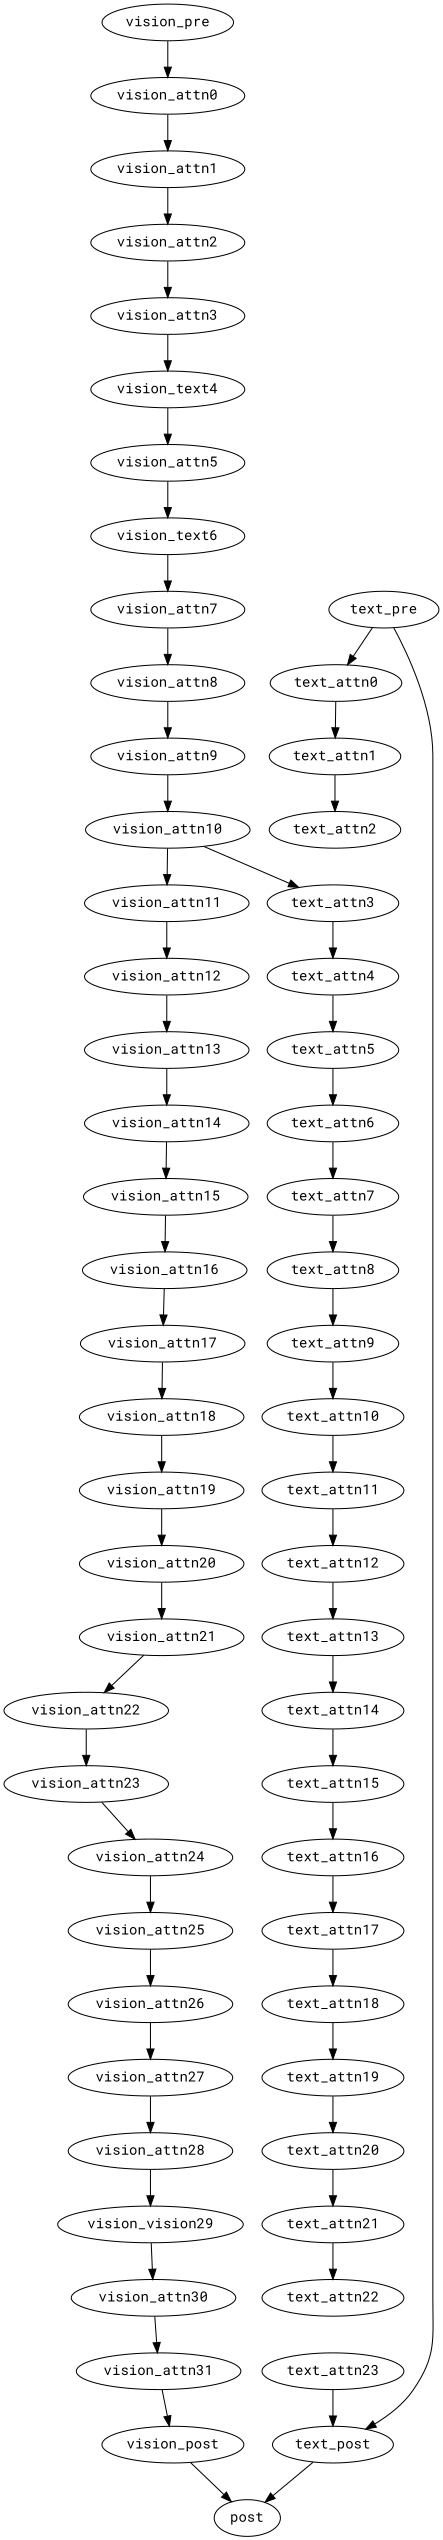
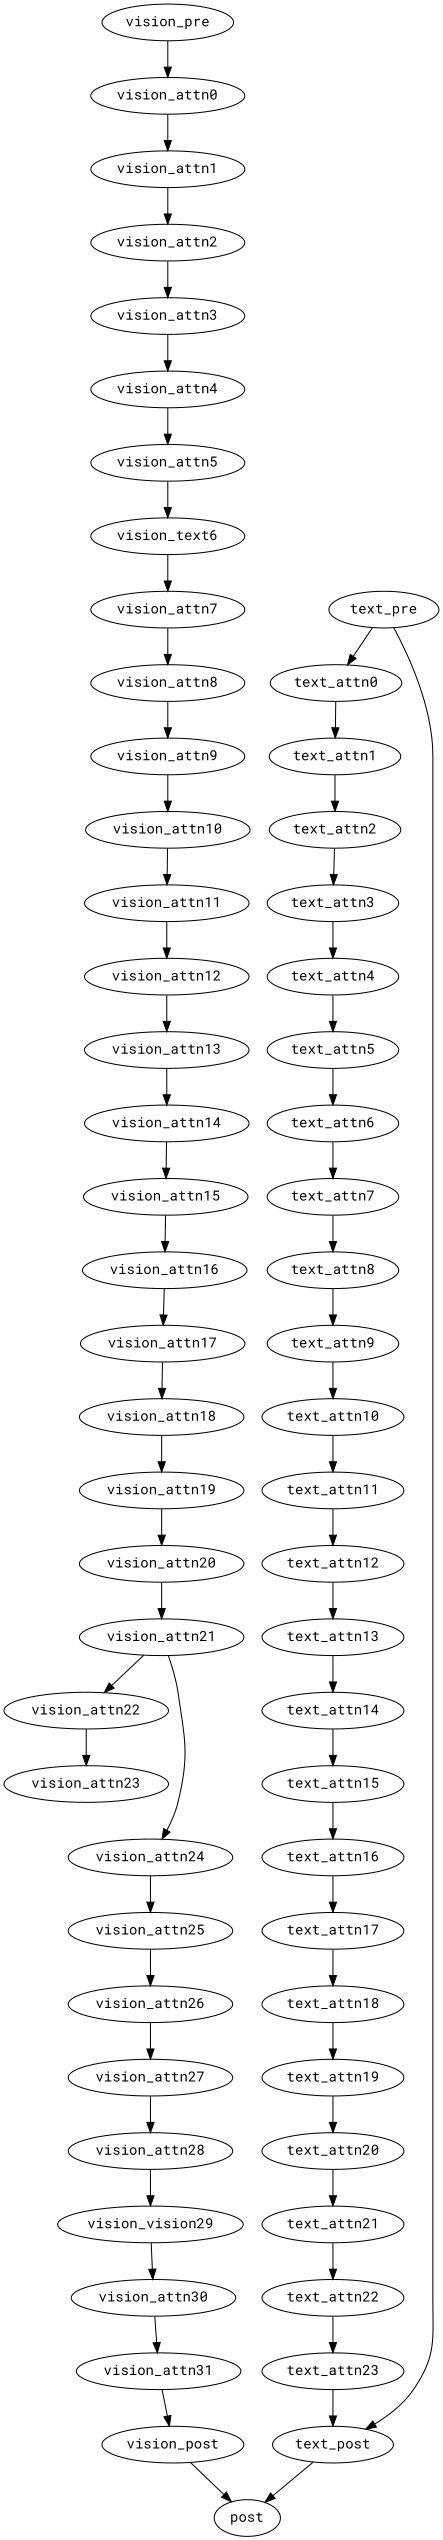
  digraph {
    fontname="Roboto Mono"
    node [fontname="Roboto Mono"]
    edge [fontname="Roboto Mono" map_out_in="0_0"]
    n1 [label=vision_pre]
    n2 [label=vision_attn0]
    n3 [label=vision_attn1]
    n4 [label=vision_attn2]
    n5 [label=vision_attn3]
-   n6 [label=vision_text4]
+   n6 [label=vision_attn4]
    n7 [label=vision_attn5]
    n8 [label=vision_text6]
    n9 [label=vision_attn7]
    n10 [label=vision_attn8]
    n11 [label=vision_attn9]
    n12 [label=vision_attn10]
    n13 [label=vision_attn11]
    n14 [label=vision_attn12]
    n15 [label=vision_attn13]
    n16 [label=vision_attn14]
    n17 [label=vision_attn15]
    n18 [label=vision_attn16]
    n19 [label=vision_attn17]
    n20 [label=vision_attn18]
    n21 [label=vision_attn19]
    n22 [label=vision_attn20]
    n23 [label=vision_attn21]
    n24 [label=vision_attn22]
    n25 [label=vision_attn23]
    n26 [label=vision_attn24]
    n27 [label=vision_attn25]
    n28 [label=vision_attn26]
    n29 [label=vision_attn27]
    n30 [label=vision_attn28]
    n31 [label=vision_vision29]
    n32 [label=vision_attn30]
    n33 [label=vision_attn31]
    n34 [label=vision_post]
    n35 [label=post]
    n36 [label=text_pre]
    n37 [label=text_attn0]
    n38 [label=text_post]
    n39 [label=text_attn1]
    n40 [label=text_attn2]
    n41 [label=text_attn3]
    n42 [label=text_attn4]
    n43 [label=text_attn5]
    n44 [label=text_attn6]
    n45 [label=text_attn7]
    n46 [label=text_attn8]
    n47 [label=text_attn9]
    n48 [label=text_attn10]
    n49 [label=text_attn11]
    n50 [label=text_attn12]
    n51 [label=text_attn13]
    n52 [label=text_attn14]
    n53 [label=text_attn15]
    n54 [label=text_attn16]
    n55 [label=text_attn17]
    n56 [label=text_attn18]
    n57 [label=text_attn19]
    n58 [label=text_attn20]
    n59 [label=text_attn21]
    n60 [label=text_attn22]
    n61 [label=text_attn23]
    n1 -> n2
    n2 -> n3
    n3 -> n4
    n4 -> n5
    n5 -> n6
    n6 -> n7
    n7 -> n8
    n8 -> n9
    n9 -> n10
    n10 -> n11
    n11 -> n12
    n12 -> n13
    n13 -> n14
    n14 -> n15
    n15 -> n16
    n16 -> n17
    n17 -> n18
    n18 -> n19
    n19 -> n20
    n20 -> n21
    n21 -> n22
    n22 -> n23
    n23 -> n24
    n24 -> n25
-   n25 -> n26
+   n23 -> n26
    n26 -> n27
    n27 -> n28
    n28 -> n29
    n29 -> n30
    n30 -> n31
    n31 -> n32
    n32 -> n33
    n33 -> n34
    n34 -> n35
    n36 -> n37 [map_out_in="0_0,1_1"]
    n36 -> n38 [map_out_in="2_0"]
    n37 -> n39 [map_out_in="0_0,1_1"]
    n38 -> n35 [map_out_in="0_1,1_2"]
    n39 -> n40 [map_out_in="0_0,1_1"]
-   n12 -> n41 [map_out_in="0_0,1_1"]
+   n40 -> n41 [map_out_in="0_0,1_1"]
    n41 -> n42 [map_out_in="0_0,1_1"]
    n42 -> n43 [map_out_in="0_0,1_1"]
    n43 -> n44 [map_out_in="0_0,1_1"]
    n44 -> n45 [map_out_in="0_0,1_1"]
    n45 -> n46 [map_out_in="0_0,1_1"]
    n46 -> n47 [map_out_in="0_0,1_1"]
    n47 -> n48 [map_out_in="0_0,1_1"]
    n48 -> n49 [map_out_in="0_0,1_1"]
    n49 -> n50 [map_out_in="0_0,1_1"]
    n50 -> n51 [map_out_in="0_0,1_1"]
    n51 -> n52 [map_out_in="0_0,1_1"]
    n52 -> n53 [map_out_in="0_0,1_1"]
    n53 -> n54 [map_out_in="0_0,1_1"]
    n54 -> n55 [map_out_in="0_0,1_1"]
    n55 -> n56 [map_out_in="0_0,1_1"]
    n56 -> n57 [map_out_in="0_0,1_1"]
    n57 -> n58 [map_out_in="0_0,1_1"]
    n58 -> n59 [map_out_in="0_0,1_1"]
    n59 -> n60 [map_out_in="0_0,1_1"]
+   n60 -> n61 [map_out_in="0_0,1_1"]
    n61 -> n38 [map_out_in="0_1"]
  }
